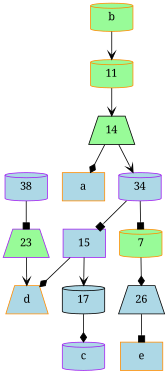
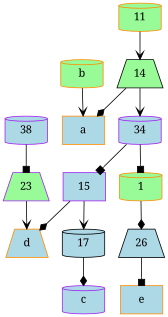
  digraph {
    fontname="Noto Serif"
    node [color=darkorange fillcolor=lightblue fontname="Noto Serif" shape=cylinder style=filled]
    edge [arrowhead=vee fontname="Noto Serif"]
    14 [color=black fillcolor=palegreen shape=trapezium]
    n2 [color=purple label=34]
    a [shape=box]
-   1 [fillcolor=palegreen label=7]
+   1 [fillcolor=palegreen]
    15 [color=purple shape=box]
    26 [color=black shape=trapezium]
    e [shape=box]
    17 [color=black]
    c [color=purple]
    11 [fillcolor=palegreen]
    38 [color=purple]
    23 [color=purple fillcolor=palegreen shape=trapezium]
    d [shape=trapezium]
    b [fillcolor=palegreen]
    14 -> n2
    14 -> a [arrowhead=diamond]
    n2 -> 1 [arrowhead=box]
    n2 -> 15 [arrowhead=box]
    1 -> 26 [arrowhead=diamond]
    15 -> 17
    15 -> d [arrowhead=diamond]
    26 -> e [arrowhead=box]
    17 -> c [arrowhead=diamond]
    11 -> 14
    38 -> 23 [arrowhead=box]
    23 -> d
-   b -> 11
+   b -> a
  }
